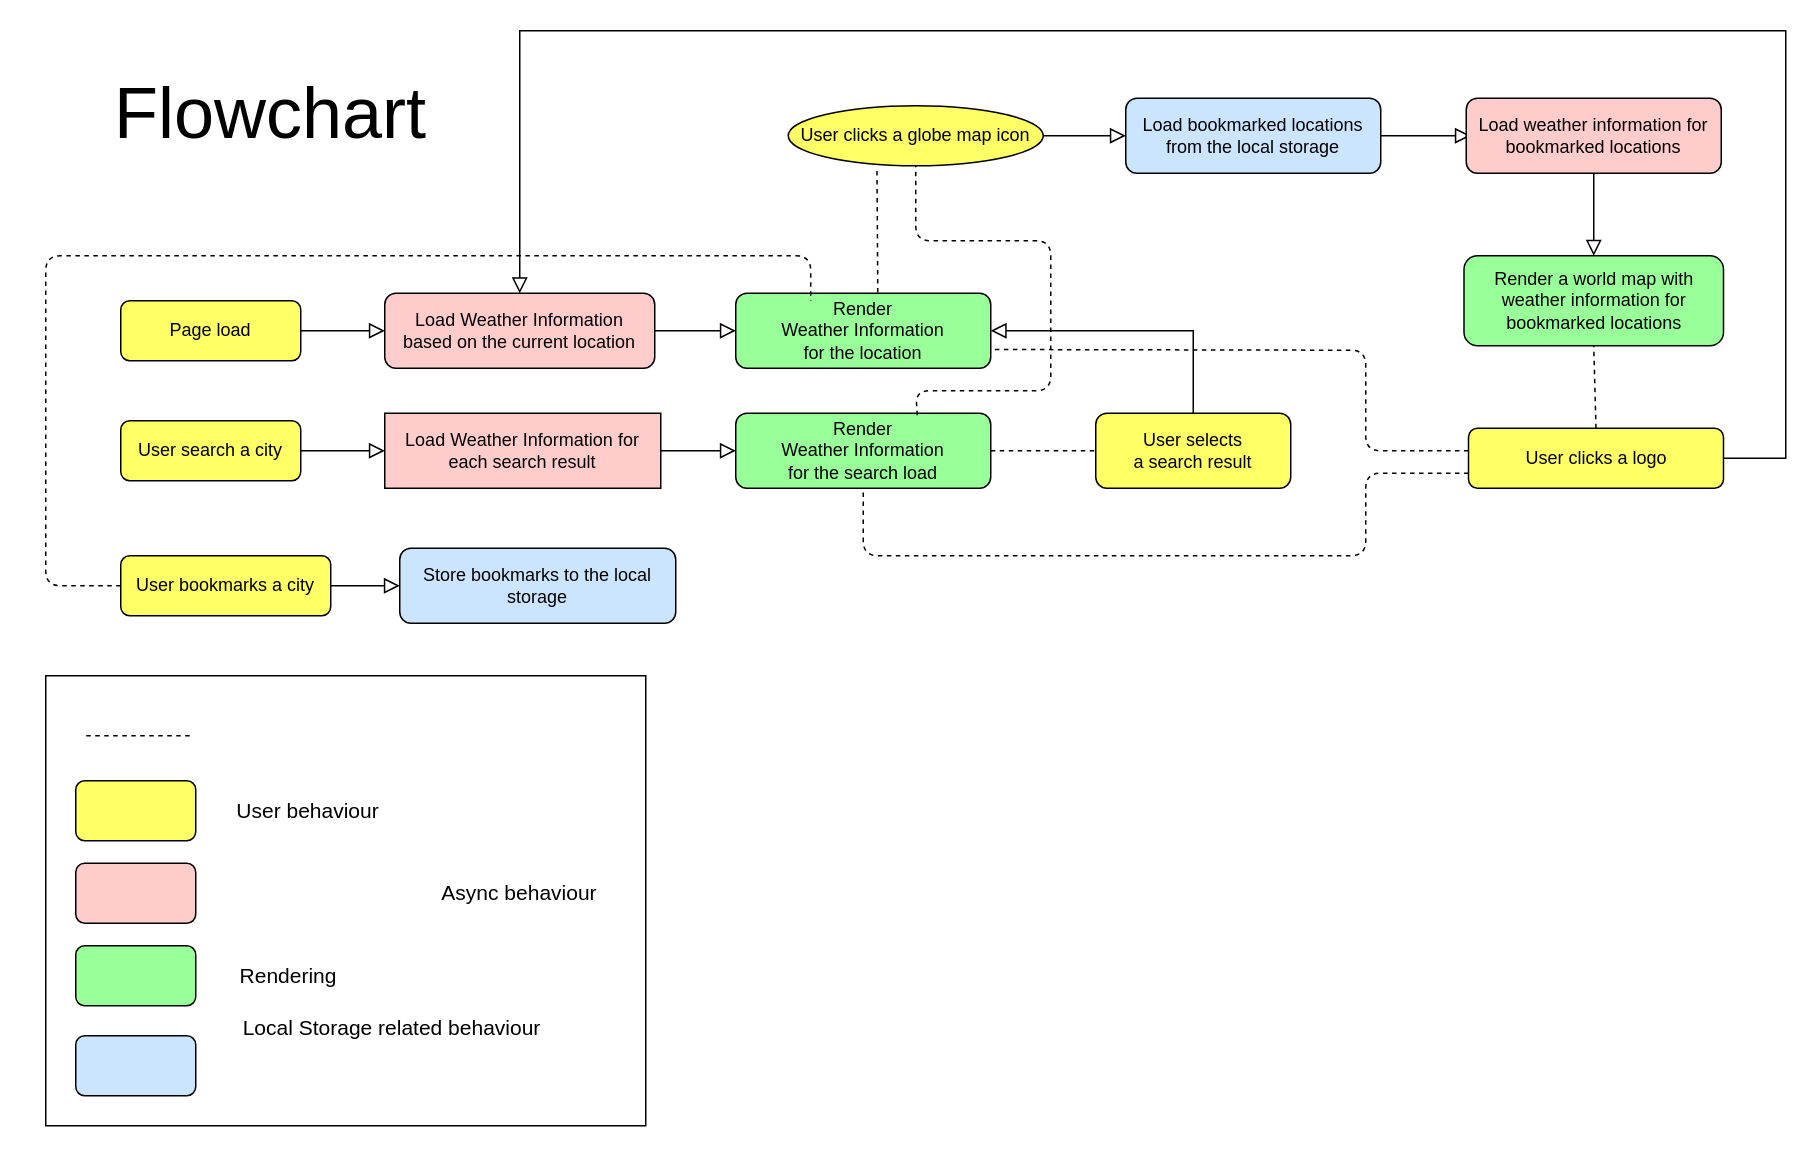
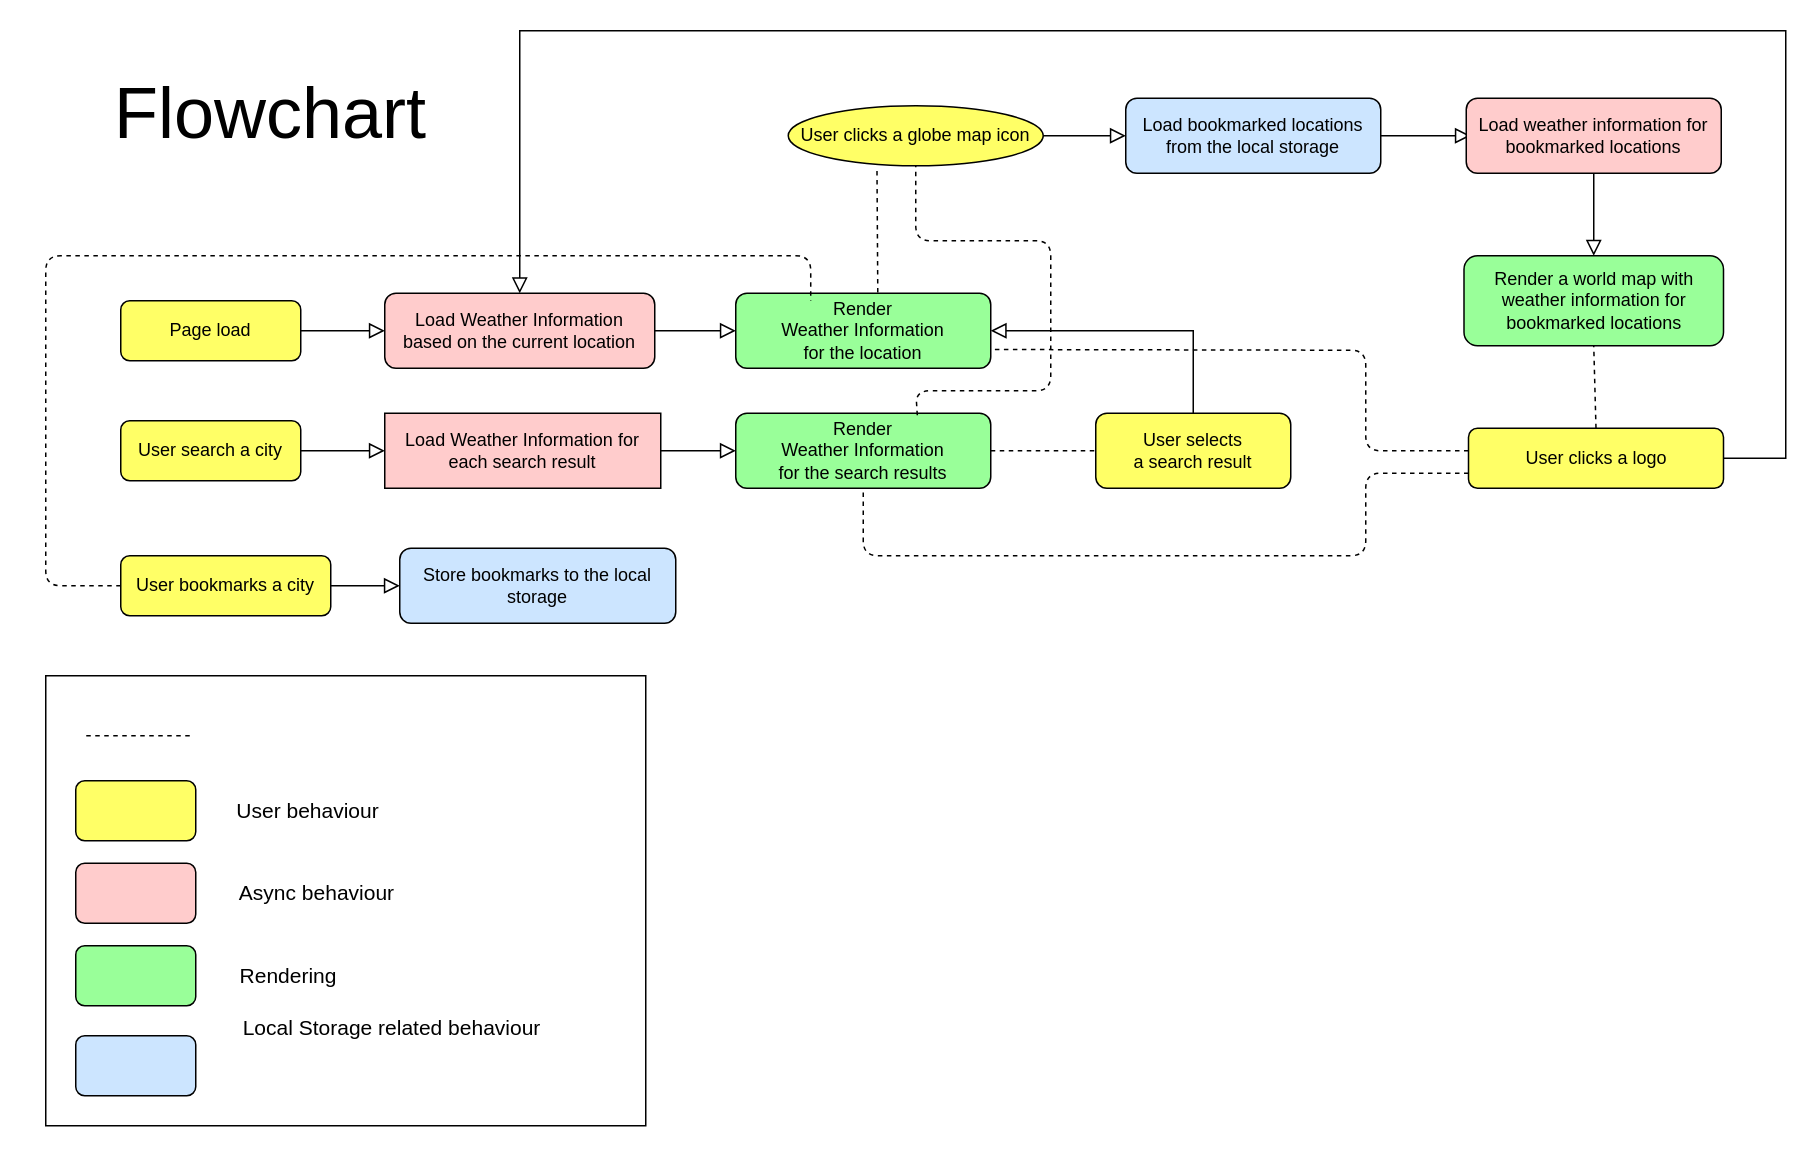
  <mxCell id="0" />
  <mxCell id="1" parent="0" />
  <mxCell id="2" value="" style="rounded=0;whiteSpace=wrap;html=1;fillColor=#FFFFFF;" vertex="1" parent="1"><mxGeometry x="30" y="450" width="400" height="300" as="geometry" /></mxCell>
  <mxCell id="3" value="" style="rounded=0;html=1;jettySize=auto;orthogonalLoop=1;fontSize=11;endArrow=block;endFill=0;endSize=8;strokeWidth=1;shadow=0;labelBackgroundColor=none;edgeStyle=orthogonalEdgeStyle;entryX=0;entryY=0.5;entryDx=0;entryDy=0;" parent="1" source="4" target="5" edge="1"><mxGeometry relative="1" as="geometry"><mxPoint x="320" y="220" as="targetPoint" /></mxGeometry></mxCell>
  <mxCell id="4" value="Page load" style="rounded=1;whiteSpace=wrap;html=1;fontSize=12;glass=0;strokeWidth=1;shadow=0;fillColor=#FFFF66;" parent="1" vertex="1"><mxGeometry x="80" y="200" width="120" height="40" as="geometry" /></mxCell>
  <mxCell id="5" value="Load Weather Information&lt;br&gt;based on the current location" style="rounded=1;whiteSpace=wrap;html=1;fontSize=12;glass=0;strokeWidth=1;shadow=0;fillColor=#FFCCCC;" parent="1" vertex="1"><mxGeometry x="256" y="195" width="180" height="50" as="geometry" /></mxCell>
  <mxCell id="6" value="" style="rounded=0;html=1;jettySize=auto;orthogonalLoop=1;fontSize=11;endArrow=block;endFill=0;endSize=8;strokeWidth=1;shadow=0;labelBackgroundColor=none;edgeStyle=orthogonalEdgeStyle;exitX=1;exitY=0.5;exitDx=0;exitDy=0;" edge="1" parent="1" source="5"><mxGeometry relative="1" as="geometry"><mxPoint x="210" y="230" as="sourcePoint" /><mxPoint x="490" y="220" as="targetPoint" /></mxGeometry></mxCell>
  <mxCell id="7" value="Render &lt;br&gt;Weather Information&lt;br&gt;for the location" style="rounded=1;whiteSpace=wrap;html=1;fontSize=12;glass=0;strokeWidth=1;shadow=0;fillColor=#99FF99;" vertex="1" parent="1"><mxGeometry x="490" y="195" width="170" height="50" as="geometry" /></mxCell>
  <mxCell id="8" value="User search a city" style="rounded=1;whiteSpace=wrap;html=1;fontSize=12;glass=0;strokeWidth=1;shadow=0;fillColor=#FFFF66;" vertex="1" parent="1"><mxGeometry x="80" y="280" width="120" height="40" as="geometry" /></mxCell>
  <mxCell id="9" value="Load Weather Information for each search result" style="whiteSpace=wrap;html=1;fontSize=12;glass=0;strokeWidth=1;shadow=0;fillColor=#FFCCCC;rounded=0;" vertex="1" parent="1"><mxGeometry x="256" y="275" width="184" height="50" as="geometry" /></mxCell>
  <mxCell id="10" value="" style="rounded=0;html=1;jettySize=auto;orthogonalLoop=1;fontSize=11;endArrow=block;endFill=0;endSize=8;strokeWidth=1;shadow=0;labelBackgroundColor=none;edgeStyle=orthogonalEdgeStyle;entryX=0;entryY=0.5;entryDx=0;entryDy=0;exitX=1;exitY=0.5;exitDx=0;exitDy=0;" edge="1" parent="1" source="8" target="9"><mxGeometry relative="1" as="geometry"><mxPoint x="210" y="230" as="sourcePoint" /><mxPoint x="266" y="230" as="targetPoint" /></mxGeometry></mxCell>
  <mxCell id="11" value="" style="rounded=0;html=1;jettySize=auto;orthogonalLoop=1;fontSize=11;endArrow=block;endFill=0;endSize=8;strokeWidth=1;shadow=0;labelBackgroundColor=none;edgeStyle=orthogonalEdgeStyle;exitX=1;exitY=0.5;exitDx=0;exitDy=0;" edge="1" parent="1" source="9"><mxGeometry relative="1" as="geometry"><mxPoint x="446" y="230" as="sourcePoint" /><mxPoint x="490" y="300" as="targetPoint" /></mxGeometry></mxCell>
- <mxCell id="12" value="Render &lt;br&gt;Weather Information&lt;br&gt;for the search load" style="rounded=1;whiteSpace=wrap;html=1;fontSize=12;glass=0;strokeWidth=1;shadow=0;fillColor=#99FF99;" vertex="1" parent="1"><mxGeometry x="490" y="275" width="170" height="50" as="geometry" /></mxCell>
+ <mxCell id="12" value="Render &lt;br&gt;Weather Information&lt;br&gt;for the search results" style="rounded=1;whiteSpace=wrap;html=1;fontSize=12;glass=0;strokeWidth=1;shadow=0;fillColor=#99FF99;" vertex="1" parent="1"><mxGeometry x="490" y="275" width="170" height="50" as="geometry" /></mxCell>
  <mxCell id="13" value="User selects&lt;br&gt;a search result" style="rounded=1;whiteSpace=wrap;html=1;fontSize=12;glass=0;strokeWidth=1;shadow=0;fillColor=#FFFF66;" vertex="1" parent="1"><mxGeometry x="730" y="275" width="130" height="50" as="geometry" /></mxCell>
  <mxCell id="14" value="" style="rounded=0;html=1;jettySize=auto;orthogonalLoop=1;fontSize=11;endArrow=block;endFill=0;endSize=8;strokeWidth=1;shadow=0;labelBackgroundColor=none;edgeStyle=orthogonalEdgeStyle;entryX=1;entryY=0.5;entryDx=0;entryDy=0;exitX=0.5;exitY=0;exitDx=0;exitDy=0;" edge="1" parent="1" source="13" target="7"><mxGeometry relative="1" as="geometry"><mxPoint x="880" y="220" as="sourcePoint" /><mxPoint x="740" y="310" as="targetPoint" /></mxGeometry></mxCell>
  <mxCell id="15" value="User bookmarks a city" style="rounded=1;whiteSpace=wrap;html=1;fontSize=12;glass=0;strokeWidth=1;shadow=0;fillColor=#FFFF66;" vertex="1" parent="1"><mxGeometry x="80" y="370" width="140" height="40" as="geometry" /></mxCell>
  <mxCell id="16" value="" style="rounded=0;html=1;jettySize=auto;orthogonalLoop=1;fontSize=11;endArrow=block;endFill=0;endSize=8;strokeWidth=1;shadow=0;labelBackgroundColor=none;edgeStyle=orthogonalEdgeStyle;exitX=1;exitY=0.5;exitDx=0;exitDy=0;" edge="1" parent="1" source="15"><mxGeometry relative="1" as="geometry"><mxPoint x="210" y="310" as="sourcePoint" /><mxPoint x="266" y="390" as="targetPoint" /></mxGeometry></mxCell>
  <mxCell id="17" value="Store bookmarks to the local storage" style="rounded=1;whiteSpace=wrap;html=1;fontSize=12;glass=0;strokeWidth=1;shadow=0;fillColor=#CCE5FF;" vertex="1" parent="1"><mxGeometry x="266" y="365" width="184" height="50" as="geometry" /></mxCell>
  <mxCell id="18" value="" style="endArrow=none;dashed=1;html=1;exitX=0;exitY=0.5;exitDx=0;exitDy=0;entryX=0.294;entryY=0.1;entryDx=0;entryDy=0;entryPerimeter=0;" edge="1" parent="1" source="15" target="7"><mxGeometry width="50" height="50" relative="1" as="geometry"><mxPoint x="500" y="450" as="sourcePoint" /><mxPoint x="507" y="200" as="targetPoint" /><Array as="points"><mxPoint x="30" y="390" /><mxPoint x="30" y="170" /><mxPoint x="540" y="170" /></Array></mxGeometry></mxCell>
  <mxCell id="19" value="User clicks a globe map icon" style="ellipse;whiteSpace=wrap;html=1;fontSize=12;glass=0;strokeWidth=1;shadow=0;fillColor=#FFFF66;" vertex="1" parent="1"><mxGeometry x="525" y="70" width="170" height="40" as="geometry" /></mxCell>
  <mxCell id="20" value="" style="endArrow=none;dashed=1;html=1;entryX=0.348;entryY=1.068;entryDx=0;entryDy=0;entryPerimeter=0;exitX=0.557;exitY=-0.009;exitDx=0;exitDy=0;exitPerimeter=0;" edge="1" parent="1" source="7" target="19"><mxGeometry width="50" height="50" relative="1" as="geometry"><mxPoint x="490" y="270" as="sourcePoint" /><mxPoint x="540" y="220" as="targetPoint" /></mxGeometry></mxCell>
  <mxCell id="21" value="" style="endArrow=none;dashed=1;html=1;entryX=0.5;entryY=1;entryDx=0;entryDy=0;exitX=0.712;exitY=0.027;exitDx=0;exitDy=0;exitPerimeter=0;" edge="1" parent="1" source="12" target="19"><mxGeometry width="50" height="50" relative="1" as="geometry"><mxPoint x="594.69" y="204.55" as="sourcePoint" /><mxPoint x="594.16" y="122.72" as="targetPoint" /><Array as="points"><mxPoint x="610" y="260" /><mxPoint x="700" y="260" /><mxPoint x="700" y="160" /><mxPoint x="610" y="160" /></Array></mxGeometry></mxCell>
  <mxCell id="22" value="" style="rounded=0;html=1;jettySize=auto;orthogonalLoop=1;fontSize=11;endArrow=block;endFill=0;endSize=8;strokeWidth=1;shadow=0;labelBackgroundColor=none;edgeStyle=orthogonalEdgeStyle;exitX=1;exitY=0.5;exitDx=0;exitDy=0;" edge="1" parent="1" source="19"><mxGeometry relative="1" as="geometry"><mxPoint x="446" y="230" as="sourcePoint" /><mxPoint x="750" y="90" as="targetPoint" /></mxGeometry></mxCell>
  <mxCell id="23" value="Load bookmarked locations from the local storage" style="rounded=1;whiteSpace=wrap;html=1;fontSize=12;glass=0;strokeWidth=1;shadow=0;fillColor=#CCE5FF;" vertex="1" parent="1"><mxGeometry x="750" y="65" width="170" height="50" as="geometry" /></mxCell>
  <mxCell id="24" value="" style="rounded=0;html=1;jettySize=auto;orthogonalLoop=1;fontSize=11;endArrow=block;endFill=0;endSize=8;strokeWidth=1;shadow=0;labelBackgroundColor=none;edgeStyle=orthogonalEdgeStyle;exitX=1;exitY=0.5;exitDx=0;exitDy=0;" edge="1" parent="1" source="23"><mxGeometry relative="1" as="geometry"><mxPoint x="705" y="100" as="sourcePoint" /><mxPoint x="980" y="90" as="targetPoint" /></mxGeometry></mxCell>
  <mxCell id="25" value="Load weather information for bookmarked locations" style="rounded=1;whiteSpace=wrap;html=1;fontSize=12;glass=0;strokeWidth=1;shadow=0;fillColor=#FFCCCC;" vertex="1" parent="1"><mxGeometry x="977" y="65" width="170" height="50" as="geometry" /></mxCell>
  <mxCell id="26" value="Render a world map with weather information for bookmarked locations" style="rounded=1;whiteSpace=wrap;html=1;fontSize=12;glass=0;strokeWidth=1;shadow=0;fillColor=#99FF99;" vertex="1" parent="1"><mxGeometry x="975.5" y="170" width="173" height="60" as="geometry" /></mxCell>
  <mxCell id="27" value="" style="rounded=0;html=1;jettySize=auto;orthogonalLoop=1;fontSize=11;endArrow=block;endFill=0;endSize=8;strokeWidth=1;shadow=0;labelBackgroundColor=none;edgeStyle=orthogonalEdgeStyle;exitX=0.5;exitY=1;exitDx=0;exitDy=0;entryX=0.5;entryY=0;entryDx=0;entryDy=0;" edge="1" parent="1" source="25" target="26"><mxGeometry relative="1" as="geometry"><mxPoint x="930" y="100" as="sourcePoint" /><mxPoint x="990" y="100" as="targetPoint" /></mxGeometry></mxCell>
  <mxCell id="28" value="" style="endArrow=none;dashed=1;html=1;exitX=1;exitY=0.5;exitDx=0;exitDy=0;entryX=0;entryY=0.5;entryDx=0;entryDy=0;" edge="1" parent="1" source="12" target="13"><mxGeometry width="50" height="50" relative="1" as="geometry"><mxPoint x="730" y="300" as="sourcePoint" /><mxPoint x="780" y="250" as="targetPoint" /></mxGeometry></mxCell>
  <mxCell id="29" value="User clicks a logo" style="rounded=1;whiteSpace=wrap;html=1;fontSize=12;glass=0;strokeWidth=1;shadow=0;fillColor=#FFFF66;" vertex="1" parent="1"><mxGeometry x="978.5" y="285" width="170" height="40" as="geometry" /></mxCell>
  <mxCell id="30" value="" style="endArrow=none;dashed=1;html=1;entryX=0.5;entryY=1;entryDx=0;entryDy=0;exitX=0.5;exitY=0;exitDx=0;exitDy=0;" edge="1" parent="1" source="29" target="26"><mxGeometry width="50" height="50" relative="1" as="geometry"><mxPoint x="970" y="310" as="sourcePoint" /><mxPoint x="1020" y="260" as="targetPoint" /></mxGeometry></mxCell>
  <mxCell id="31" value="" style="rounded=0;html=1;jettySize=auto;orthogonalLoop=1;fontSize=11;endArrow=block;endFill=0;endSize=8;strokeWidth=1;shadow=0;labelBackgroundColor=none;edgeStyle=orthogonalEdgeStyle;exitX=1;exitY=0.5;exitDx=0;exitDy=0;entryX=0.5;entryY=0;entryDx=0;entryDy=0;" edge="1" parent="1" source="29" target="5"><mxGeometry relative="1" as="geometry"><mxPoint x="1072" y="125" as="sourcePoint" /><mxPoint x="1330" y="210" as="targetPoint" /><Array as="points"><mxPoint x="1190" y="305" /><mxPoint x="1190" y="20" /><mxPoint x="346" y="20" /></Array></mxGeometry></mxCell>
  <mxCell id="32" value="" style="endArrow=none;dashed=1;html=1;entryX=1;entryY=0.75;entryDx=0;entryDy=0;exitX=0;exitY=0.375;exitDx=0;exitDy=0;exitPerimeter=0;" edge="1" parent="1" source="29" target="7"><mxGeometry width="50" height="50" relative="1" as="geometry"><mxPoint x="1072" y="295" as="sourcePoint" /><mxPoint x="1072" y="240" as="targetPoint" /><Array as="points"><mxPoint x="910" y="300" /><mxPoint x="910" y="233" /></Array></mxGeometry></mxCell>
  <mxCell id="33" value="" style="endArrow=none;dashed=1;html=1;entryX=0.5;entryY=1;entryDx=0;entryDy=0;exitX=0;exitY=0.75;exitDx=0;exitDy=0;" edge="1" parent="1" source="29" target="12"><mxGeometry width="50" height="50" relative="1" as="geometry"><mxPoint x="987" y="295" as="sourcePoint" /><mxPoint x="670" y="242.5" as="targetPoint" /><Array as="points"><mxPoint x="910" y="315" /><mxPoint x="910" y="370" /><mxPoint x="575" y="370" /></Array></mxGeometry></mxCell>
  <mxCell id="34" value="" style="endArrow=none;dashed=1;html=1;" edge="1" parent="1"><mxGeometry width="50" height="50" relative="1" as="geometry"><mxPoint x="57" y="490" as="sourcePoint" /><mxPoint x="127" y="490" as="targetPoint" /></mxGeometry></mxCell>
  <mxCell id="35" value="" style="rounded=1;whiteSpace=wrap;html=1;fillColor=#FFFF66;" vertex="1" parent="1"><mxGeometry x="50" y="520" width="80" height="40" as="geometry" /></mxCell>
  <mxCell id="36" value="" style="rounded=1;whiteSpace=wrap;html=1;fillColor=#FFCCCC;" vertex="1" parent="1"><mxGeometry x="50" y="575" width="80" height="40" as="geometry" /></mxCell>
  <mxCell id="37" value="" style="rounded=1;whiteSpace=wrap;html=1;fillColor=#99FF99;" vertex="1" parent="1"><mxGeometry x="50" y="630" width="80" height="40" as="geometry" /></mxCell>
  <mxCell id="38" value="" style="rounded=1;whiteSpace=wrap;html=1;fillColor=#CCE5FF;" vertex="1" parent="1"><mxGeometry x="50" y="690" width="80" height="40" as="geometry" /></mxCell>
  <mxCell id="39" value="&lt;font style=&quot;font-size: 14px&quot;&gt;User behaviour&lt;/font&gt;" style="text;html=1;strokeColor=none;fillColor=none;align=center;verticalAlign=middle;whiteSpace=wrap;rounded=0;" vertex="1" parent="1"><mxGeometry y="530" width="110" height="20" as="geometry" x="150" /></mxCell>
- <mxCell id="40" value="&lt;font style=&quot;font-size: 14px&quot;&gt;Async behaviour&lt;/font&gt;" style="text;html=1;strokeColor=none;fillColor=none;align=center;verticalAlign=middle;whiteSpace=wrap;rounded=0;" vertex="1" parent="1"><mxGeometry x="291" y="585" width="110" height="20" as="geometry" /></mxCell>
+ <mxCell id="40" value="&lt;font style=&quot;font-size: 14px&quot;&gt;Async behaviour&lt;/font&gt;" style="text;html=1;strokeColor=none;fillColor=none;align=center;verticalAlign=middle;whiteSpace=wrap;rounded=0;" vertex="1" parent="1"><mxGeometry x="156" y="585" width="110" height="20" as="geometry" /></mxCell>
  <mxCell id="41" value="&lt;font style=&quot;font-size: 14px&quot;&gt;Rendering&lt;/font&gt;" style="text;html=1;strokeColor=none;fillColor=none;align=center;verticalAlign=middle;whiteSpace=wrap;rounded=0;" vertex="1" parent="1"><mxGeometry x="147" y="640" width="90" height="20" as="geometry" /></mxCell>
  <mxCell id="42" value="&lt;font style=&quot;font-size: 14px&quot;&gt;Local Storage related behaviour&lt;/font&gt;" style="text;html=1;strokeColor=none;fillColor=none;align=center;verticalAlign=middle;whiteSpace=wrap;rounded=0;" vertex="1" parent="1"><mxGeometry x="156" y="675" width="210" height="20" as="geometry" /></mxCell>
  <mxCell id="43" value="&lt;font style=&quot;font-size: 48px&quot;&gt;Flowchart&lt;/font&gt;" style="text;html=1;strokeColor=none;fillColor=none;align=center;verticalAlign=middle;whiteSpace=wrap;rounded=0;" vertex="1" parent="1"><mxGeometry x="20" y="65" width="320" height="20" as="geometry" /></mxCell>
